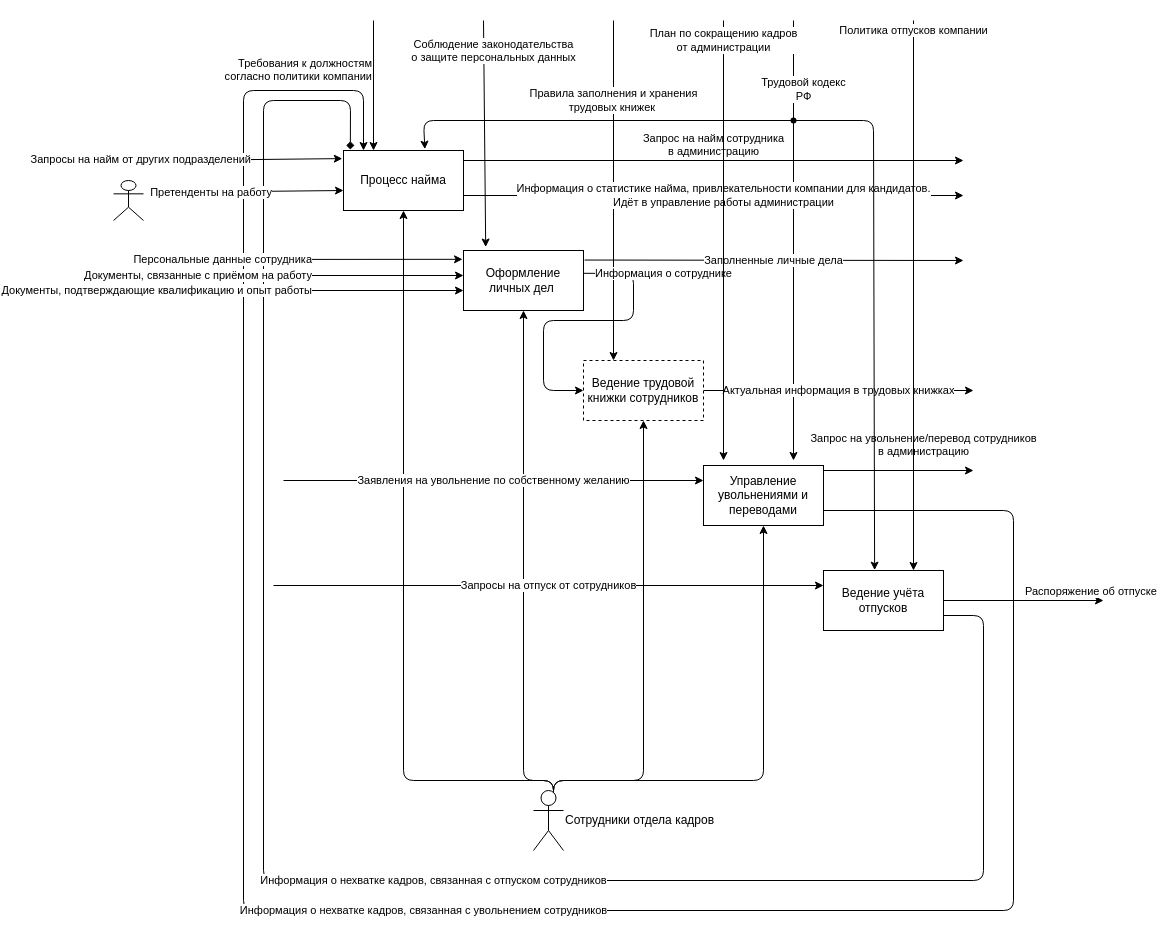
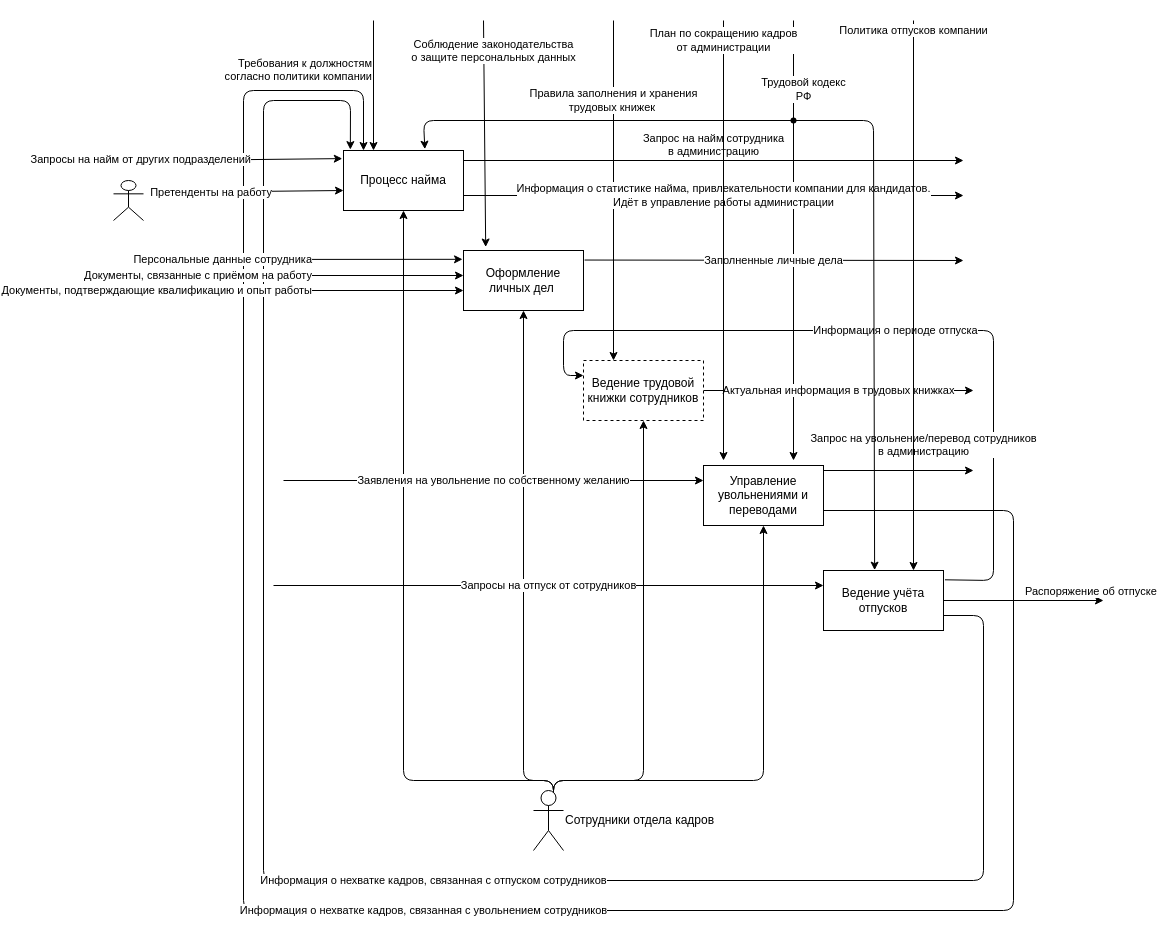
  <mxCell id="0" />
  <mxCell id="1" parent="0" />
  <mxCell id="2" value="Трудовой кодекс&lt;br&gt;РФ" style="endArrow=classic;html=1;labelBackgroundColor=default;" parent="1" edge="1"><mxGeometry x="-0.682" y="10" width="50" height="50" relative="1" as="geometry"><mxPoint x="700" y="20" as="sourcePoint" /><mxPoint x="700" y="460" as="targetPoint" /><mxPoint y="-1" as="offset" /></mxGeometry></mxCell>
  <mxCell id="3" value="Правила заполнения и хранения&lt;br&gt;трудовых книжек&amp;nbsp;" style="endArrow=classic;html=1;entryX=0.25;entryY=0;entryDx=0;entryDy=0;" parent="1" target="5" edge="1"><mxGeometry x="-0.529" width="50" height="50" relative="1" as="geometry"><mxPoint x="520" y="20" as="sourcePoint" /><mxPoint x="580" y="50" as="targetPoint" /><mxPoint as="offset" /></mxGeometry></mxCell>
  <mxCell id="4" value="Актуальная информация в трудовых книжках" style="edgeStyle=none;html=1;exitX=1;exitY=0.5;exitDx=0;exitDy=0;labelBackgroundColor=default;" parent="1" source="5" edge="1"><mxGeometry relative="1" as="geometry"><mxPoint x="880" y="390" as="targetPoint" /></mxGeometry></mxCell>
  <mxCell id="5" value="Ведение трудовой книжки сотрудников" style="rounded=0;whiteSpace=wrap;html=1;dashed=1;" parent="1" vertex="1"><mxGeometry x="490" y="360" width="120" height="60" as="geometry" /></mxCell>
  <mxCell id="6" value="Заполненные личные дела" style="edgeStyle=none;html=1;exitX=1.009;exitY=0.159;exitDx=0;exitDy=0;exitPerimeter=0;" parent="1" source="8" edge="1"><mxGeometry relative="1" as="geometry"><mxPoint x="870" y="260" as="targetPoint" /></mxGeometry></mxCell>
- <mxCell id="7" value="Информация о сотруднике" style="edgeStyle=none;html=1;entryX=0;entryY=0.5;entryDx=0;entryDy=0;exitX=0.992;exitY=0.38;exitDx=0;exitDy=0;exitPerimeter=0;" parent="1" source="8" target="5" edge="1"><mxGeometry x="-0.658" y="30" relative="1" as="geometry"><Array as="points"><mxPoint x="540" y="273" /><mxPoint x="540" y="320" /><mxPoint x="450" y="320" /><mxPoint x="450" y="390" /></Array><mxPoint as="offset" /></mxGeometry></mxCell>
  <mxCell id="8" value="Оформление личных дел&amp;nbsp;" style="rounded=0;whiteSpace=wrap;html=1;" parent="1" vertex="1"><mxGeometry x="370" y="250" width="120" height="60" as="geometry" /></mxCell>
  <mxCell id="9" value="Процесс найма" style="rounded=0;whiteSpace=wrap;html=1;" parent="1" vertex="1"><mxGeometry x="250" y="150" width="120" height="60" as="geometry" /></mxCell>
  <mxCell id="10" value="Информация о нехватке кадров, связанная с увольнением сотрудников" style="edgeStyle=none;html=1;exitX=1;exitY=0.75;exitDx=0;exitDy=0;" parent="1" source="11" edge="1"><mxGeometry relative="1" as="geometry"><mxPoint x="270" y="150" as="targetPoint" /><Array as="points"><mxPoint x="920" y="510" /><mxPoint x="920" y="910" /><mxPoint x="150" y="910" /><mxPoint x="150" y="90" /><mxPoint x="270" y="90" /></Array></mxGeometry></mxCell>
  <mxCell id="11" value="Управление увольнениями и переводами" style="rounded=0;whiteSpace=wrap;html=1;" parent="1" vertex="1"><mxGeometry x="610" y="465" width="120" height="60" as="geometry" /></mxCell>
- <mxCell id="12" value="Информация о нехватке кадров, связанная с отпуском сотрудников" style="edgeStyle=none;html=1;exitX=1;exitY=0.75;exitDx=0;exitDy=0;entryX=0.057;entryY=-0.015;entryDx=0;entryDy=0;entryPerimeter=0;endArrow=diamond;" parent="1" source="15" target="9" edge="1"><mxGeometry x="-0.119" relative="1" as="geometry"><mxPoint x="830" y="340" as="targetPoint" /><Array as="points"><mxPoint x="890" y="615" /><mxPoint x="890" y="880" /><mxPoint x="170" y="880" /><mxPoint x="170" y="100" /><mxPoint x="257" y="100" /></Array><mxPoint as="offset" /></mxGeometry></mxCell>
+ <mxCell id="12" value="Информация о нехватке кадров, связанная с отпуском сотрудников" style="edgeStyle=none;html=1;exitX=1;exitY=0.75;exitDx=0;exitDy=0;entryX=0.057;entryY=-0.015;entryDx=0;entryDy=0;entryPerimeter=0;" parent="1" source="15" target="9" edge="1"><mxGeometry x="-0.119" relative="1" as="geometry"><mxPoint x="830" y="340" as="targetPoint" /><Array as="points"><mxPoint x="890" y="615" /><mxPoint x="890" y="880" /><mxPoint x="170" y="880" /><mxPoint x="170" y="100" /><mxPoint x="257" y="100" /></Array><mxPoint as="offset" /></mxGeometry></mxCell>
+ <mxCell id="13" value="Информация о периоде отпуска" style="edgeStyle=none;html=1;entryX=0;entryY=0.25;entryDx=0;entryDy=0;exitX=1.012;exitY=0.155;exitDx=0;exitDy=0;exitPerimeter=0;" parent="1" source="15" target="5" edge="1"><mxGeometry relative="1" as="geometry"><Array as="points"><mxPoint x="900" y="580" /><mxPoint x="900" y="330" /><mxPoint x="470" y="330" /><mxPoint x="470" y="375" /></Array></mxGeometry></mxCell>
  <mxCell id="14" value="Распоряжение об отпуске" style="edgeStyle=none;jumpStyle=none;html=1;labelBackgroundColor=default;verticalAlign=bottom;labelPosition=right;verticalLabelPosition=top;align=left;" parent="1" source="15" edge="1"><mxGeometry relative="1" as="geometry"><mxPoint x="1010" y="600" as="targetPoint" /></mxGeometry></mxCell>
  <mxCell id="15" value="Ведение учёта отпусков" style="rounded=0;whiteSpace=wrap;html=1;" parent="1" vertex="1"><mxGeometry x="730" y="570" width="120" height="60" as="geometry" /></mxCell>
  <mxCell id="16" value="Запросы на найм от других подразделений" style="endArrow=classic;html=1;entryX=-0.01;entryY=0.135;entryDx=0;entryDy=0;entryPerimeter=0;labelPosition=left;verticalLabelPosition=middle;align=right;verticalAlign=middle;" parent="1" target="9" edge="1"><mxGeometry width="50" height="50" relative="1" as="geometry"><mxPoint y="160" as="sourcePoint" x="70" /><mxPoint x="210" y="190" as="targetPoint" /></mxGeometry></mxCell>
  <mxCell id="17" value="Претенденты на работу" style="endArrow=classic;html=1;entryX=-0.01;entryY=0.135;entryDx=0;entryDy=0;entryPerimeter=0;labelPosition=left;verticalLabelPosition=middle;align=right;verticalAlign=middle;" parent="1" edge="1"><mxGeometry x="0.217" y="-1" width="50" height="50" relative="1" as="geometry"><mxPoint x="71.2" y="191.9" as="sourcePoint" /><mxPoint x="250" y="190" as="targetPoint" /><mxPoint as="offset" /></mxGeometry></mxCell>
  <mxCell id="18" value="Запрос на найм сотрудника&lt;br&gt;в администрацию" style="endArrow=classic;html=1;labelPosition=center;verticalLabelPosition=top;align=center;verticalAlign=bottom;" parent="1" edge="1"><mxGeometry width="50" height="50" relative="1" as="geometry"><mxPoint x="370" y="160" as="sourcePoint" /><mxPoint x="870" y="160" as="targetPoint" /></mxGeometry></mxCell>
  <mxCell id="19" value="Требования к должностям&lt;br&gt;согласно политики компании" style="endArrow=classic;html=1;entryX=0.25;entryY=0;entryDx=0;entryDy=0;horizontal=1;verticalAlign=bottom;labelPosition=left;verticalLabelPosition=top;align=right;" parent="1" target="9" edge="1"><mxGeometry width="50" height="50" relative="1" as="geometry"><mxPoint x="280" y="20" as="sourcePoint" /><mxPoint x="320" y="-20" as="targetPoint" /><mxPoint as="offset" /></mxGeometry></mxCell>
  <mxCell id="20" style="edgeStyle=none;html=1;entryX=0.5;entryY=1;entryDx=0;entryDy=0;" parent="1" target="9" edge="1"><mxGeometry relative="1" as="geometry"><mxPoint x="460" y="800" as="sourcePoint" /><Array as="points"><mxPoint x="460" y="780" /><mxPoint x="310" y="780" /></Array></mxGeometry></mxCell>
  <mxCell id="21" style="edgeStyle=none;html=1;entryX=0.5;entryY=1;entryDx=0;entryDy=0;" parent="1" target="8" edge="1"><mxGeometry relative="1" as="geometry"><mxPoint x="460" y="800" as="sourcePoint" /><Array as="points"><mxPoint x="460" y="780" /><mxPoint x="430" y="780" /></Array></mxGeometry></mxCell>
  <mxCell id="22" style="edgeStyle=none;html=1;entryX=0.5;entryY=1;entryDx=0;entryDy=0;" parent="1" target="5" edge="1"><mxGeometry relative="1" as="geometry"><mxPoint x="460" y="800" as="sourcePoint" /><Array as="points"><mxPoint x="460" y="780" /><mxPoint x="550" y="780" /></Array></mxGeometry></mxCell>
  <mxCell id="23" style="edgeStyle=none;html=1;entryX=0.5;entryY=1;entryDx=0;entryDy=0;" parent="1" target="11" edge="1"><mxGeometry relative="1" as="geometry"><mxPoint x="460" y="800" as="sourcePoint" /><Array as="points"><mxPoint x="460" y="780" /><mxPoint x="670" y="780" /></Array></mxGeometry></mxCell>
  <mxCell id="24" value="Информация о статистике найма, привлекательности компании для кандидатов.&lt;br&gt;Идёт в управление работы администрации" style="endArrow=classic;exitX=1;exitY=0.75;exitDx=0;exitDy=0;verticalAlign=middle;html=1;labelBackgroundColor=default;labelPosition=center;verticalLabelPosition=middle;align=center;" parent="1" source="9" edge="1"><mxGeometry x="0.04" width="50" height="50" relative="1" as="geometry"><mxPoint x="410" y="210" as="sourcePoint" /><mxPoint x="870" y="195" as="targetPoint" /><mxPoint as="offset" /></mxGeometry></mxCell>
  <mxCell id="25" value="Персональные данные сотрудника" style="endArrow=classic;html=1;entryX=-0.008;entryY=0.147;entryDx=0;entryDy=0;verticalAlign=middle;labelPosition=left;verticalLabelPosition=middle;align=right;entryPerimeter=0;" parent="1" target="8" edge="1"><mxGeometry width="50" height="50" relative="1" as="geometry"><mxPoint y="259" as="sourcePoint" x="70" /><mxPoint x="180" y="250" as="targetPoint" /></mxGeometry></mxCell>
  <mxCell id="26" value="Документы, связанные с приёмом на работу" style="endArrow=classic;html=1;entryX=0;entryY=0.25;entryDx=0;entryDy=0;verticalAlign=middle;labelPosition=left;verticalLabelPosition=middle;align=right;" parent="1" edge="1"><mxGeometry width="50" height="50" relative="1" as="geometry"><mxPoint y="275" as="sourcePoint" x="70" /><mxPoint x="370" y="275" as="targetPoint" /></mxGeometry></mxCell>
  <mxCell id="27" value="Документы, подтверждающие квалификацию и опыт работы" style="endArrow=classic;html=1;entryX=0;entryY=0.25;entryDx=0;entryDy=0;verticalAlign=middle;labelPosition=left;verticalLabelPosition=middle;align=right;" parent="1" edge="1"><mxGeometry width="50" height="50" relative="1" as="geometry"><mxPoint y="290" as="sourcePoint" x="70" /><mxPoint x="370" y="290" as="targetPoint" /></mxGeometry></mxCell>
  <mxCell id="28" value="Соблюдение законодательства&lt;br&gt;о защите персональных данных" style="endArrow=classic;html=1;entryX=0.185;entryY=-0.058;entryDx=0;entryDy=0;entryPerimeter=0;labelPosition=center;verticalLabelPosition=top;align=center;verticalAlign=bottom;" parent="1" target="8" edge="1"><mxGeometry x="-0.592" y="10" width="50" height="50" relative="1" as="geometry"><mxPoint x="390" y="20" as="sourcePoint" /><mxPoint x="500" y="180" as="targetPoint" /><mxPoint as="offset" /></mxGeometry></mxCell>
  <mxCell id="29" value="Запрос на увольнение/перевод сотрудников&lt;br&gt;в администрацию" style="endArrow=classic;html=1;verticalAlign=bottom;" parent="1" edge="1"><mxGeometry x="0.333" y="10" width="50" height="50" relative="1" as="geometry"><mxPoint x="730" y="470" as="sourcePoint" /><mxPoint x="880" y="470" as="targetPoint" /><mxPoint as="offset" /></mxGeometry></mxCell>
  <mxCell id="30" value="Сотрудники отдела кадров" style="shape=umlActor;verticalLabelPosition=middle;verticalAlign=middle;html=1;outlineConnect=0;labelPosition=right;align=left;" parent="1" vertex="1"><mxGeometry x="440" y="790" width="30" height="60" as="geometry" /></mxCell>
  <mxCell id="31" value="" style="shape=umlActor;verticalLabelPosition=bottom;verticalAlign=top;html=1;outlineConnect=0;" parent="1" vertex="1"><mxGeometry x="20" y="180" width="30" height="40" as="geometry" /></mxCell>
  <mxCell id="32" value="Запросы на отпуск от сотрудников" style="endArrow=classic;html=1;labelBackgroundColor=default;entryX=0;entryY=0.25;entryDx=0;entryDy=0;" parent="1" target="15" edge="1"><mxGeometry width="50" height="50" relative="1" as="geometry"><mxPoint x="180" y="585" as="sourcePoint" /><mxPoint x="260" y="610" as="targetPoint" /></mxGeometry></mxCell>
  <mxCell id="33" value="Заявления на увольнение по собственному желанию" style="endArrow=classic;html=1;labelBackgroundColor=default;entryX=0;entryY=0.25;entryDx=0;entryDy=0;" parent="1" target="11" edge="1"><mxGeometry width="50" height="50" relative="1" as="geometry"><mxPoint x="190" y="480" as="sourcePoint" /><mxPoint x="270" y="450" as="targetPoint" /></mxGeometry></mxCell>
  <mxCell id="34" value="План по сокращению кадров&lt;br&gt;от администрации" style="endArrow=classic;html=1;labelBackgroundColor=default;" parent="1" edge="1"><mxGeometry x="-0.909" width="50" height="50" relative="1" as="geometry"><mxPoint x="630" y="20" as="sourcePoint" /><mxPoint x="630" y="460" as="targetPoint" /><mxPoint as="offset" /></mxGeometry></mxCell>
  <mxCell id="35" value="Политика отпусков компании" style="endArrow=classic;html=1;labelBackgroundColor=default;jumpStyle=none;entryX=0.75;entryY=0;entryDx=0;entryDy=0;" parent="1" target="15" edge="1"><mxGeometry x="-0.964" width="50" height="50" relative="1" as="geometry"><mxPoint x="820" y="20" as="sourcePoint" /><mxPoint x="860" y="20" as="targetPoint" /><mxPoint as="offset" /></mxGeometry></mxCell>
  <mxCell id="36" value="" style="endArrow=classic;html=1;labelBackgroundColor=default;jumpStyle=none;entryX=0.426;entryY=-0.006;entryDx=0;entryDy=0;entryPerimeter=0;" parent="1" target="15" edge="1"><mxGeometry width="50" height="50" relative="1" as="geometry"><mxPoint x="700" y="120" as="sourcePoint" /><mxPoint x="810" y="70" as="targetPoint" /><Array as="points"><mxPoint x="780" y="120" /></Array></mxGeometry></mxCell>
  <mxCell id="37" value="" style="endArrow=classic;html=1;labelBackgroundColor=default;jumpStyle=none;entryX=0.678;entryY=-0.022;entryDx=0;entryDy=0;entryPerimeter=0;" parent="1" source="38" target="9" edge="1"><mxGeometry width="50" height="50" relative="1" as="geometry"><mxPoint x="700" y="120" as="sourcePoint" /><mxPoint x="380" y="60" as="targetPoint" /><Array as="points"><mxPoint x="330" y="120" /></Array></mxGeometry></mxCell>
  <mxCell id="38" value="" style="shape=waypoint;sketch=0;fillStyle=solid;size=6;pointerEvents=1;points=[];fillColor=none;resizable=0;rotatable=0;perimeter=centerPerimeter;snapToPoint=1;" parent="1" vertex="1"><mxGeometry x="690" y="110" width="20" height="20" as="geometry" /></mxCell>
